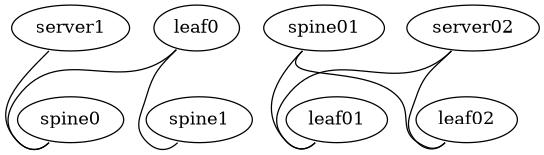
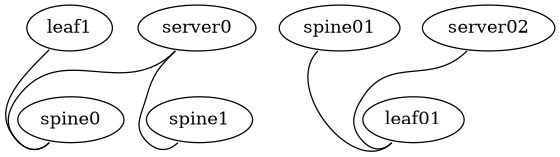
  graph {
    node [cpu=1 memory=1024 os="cumulus-vx-5.5.0"]
    edge [headport=swp1 tailport=swp1]
    spine0 [function=spine]
    spine1 [function=spine]
-   leaf0 [function=leaf]
-   leaf1 [function=leaf label=server1]
+   leaf0 [function=leaf label=server0]
+   leaf1 [function=leaf]
    n5 [function=server label=spine01 os="generic/ubuntu2204"]
    leaf01 [cpu="" memory="" os=""]
-   leaf02 [cpu="" memory="" os=""]
    server02 [function=server os="generic/ubuntu2204"]
    leaf0 -- spine0
    leaf0 -- spine1 [tailport=swp2]
    leaf1 -- spine0 [headport=swp2]
    n5 -- leaf01 [headport=swp3]
-   n5 -- leaf02 [headport=swp3 tailport=swp2]
    server02 -- leaf01 [headport=swp4]
-   server02 -- leaf02 [headport=swp4 tailport=swp2]
  }
